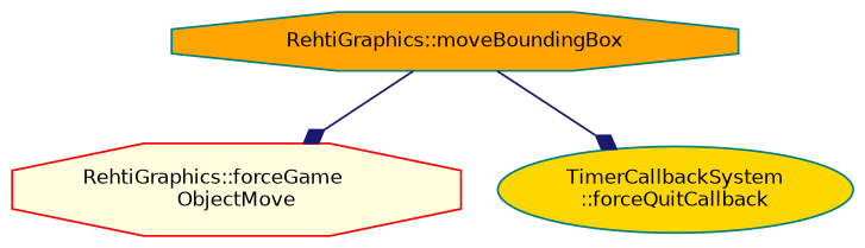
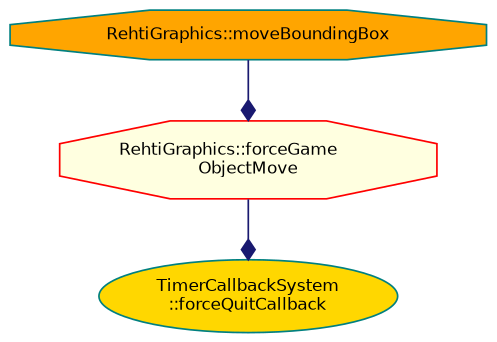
  digraph {
    rankdir=TB
    node [color=teal fontname=Helvetica fontsize=10 shape=octagon style=filled]
    edge [arrowhead=diamond color=midnightblue fontname=Helvetica fontsize=10 labelfontname=Helvetica labelfontsize=10 style=solid]
    n1 [color=red fillcolor=lightyellow fontcolor=black height=0.2 label="RehtiGraphics::forceGame\lObjectMove" width=0.4]
    n2 [fillcolor=gold height=0.2 label="TimerCallbackSystem\l::forceQuitCallback" shape=ellipse width=0.4]
    n3 [fillcolor=orange height=0.2 label="RehtiGraphics::moveBoundingBox" width=0.4]
-   n3 -> n2
+   n1 -> n2
    n3 -> n1
  }
